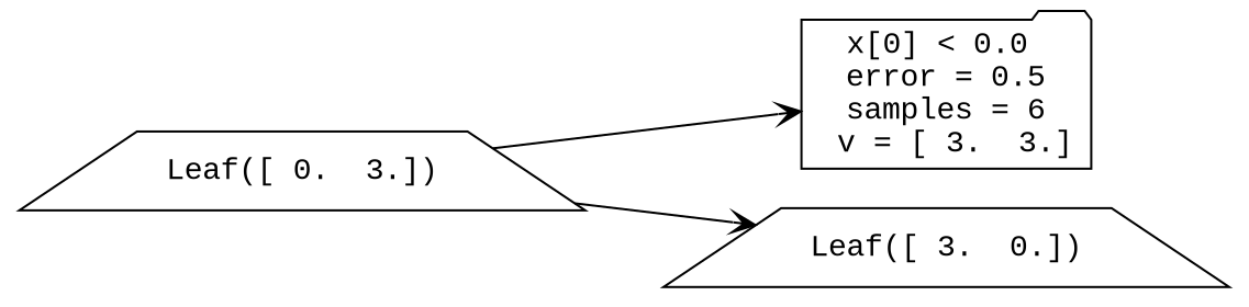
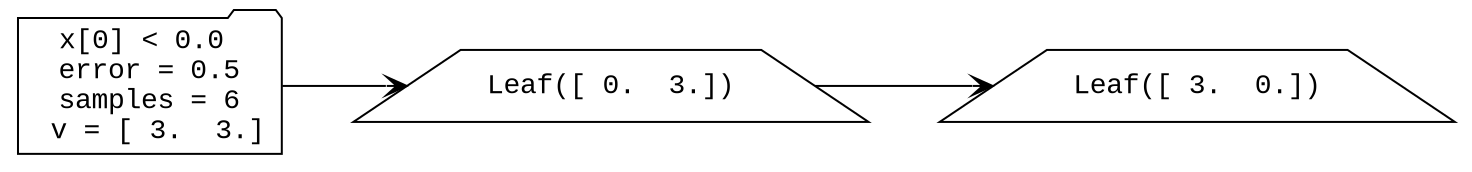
  digraph {
    fontname="Liberation Mono"
    rankdir=LR
    node [fontname="Liberation Mono" shape=trapezium]
    edge [arrowhead=vee fontname="Liberation Mono"]
    n1 [label="x[0] < 0.0 \n error = 0.5 \n samples = 6 \n v = [ 3.  3.]" shape=folder]
    n2 [label="Leaf([ 0.  3.])"]
    n3 [label="Leaf([ 3.  0.])"]
-   n2 -> n1
+   n1 -> n2
    n2 -> n3
  }
